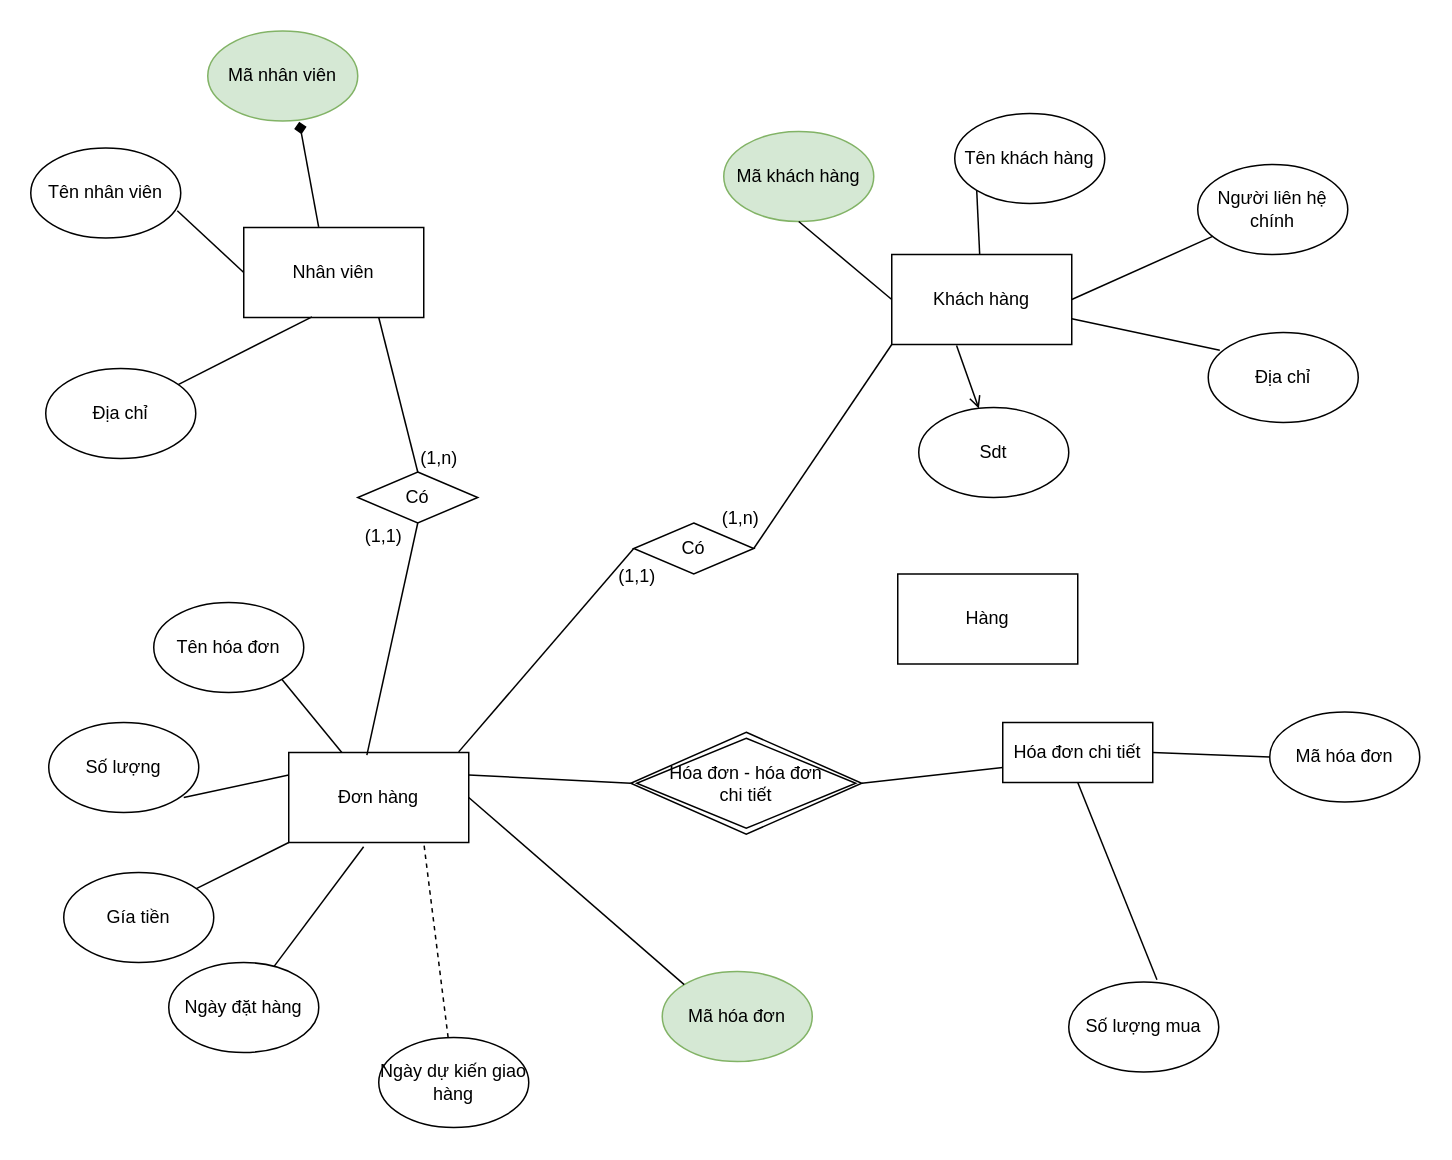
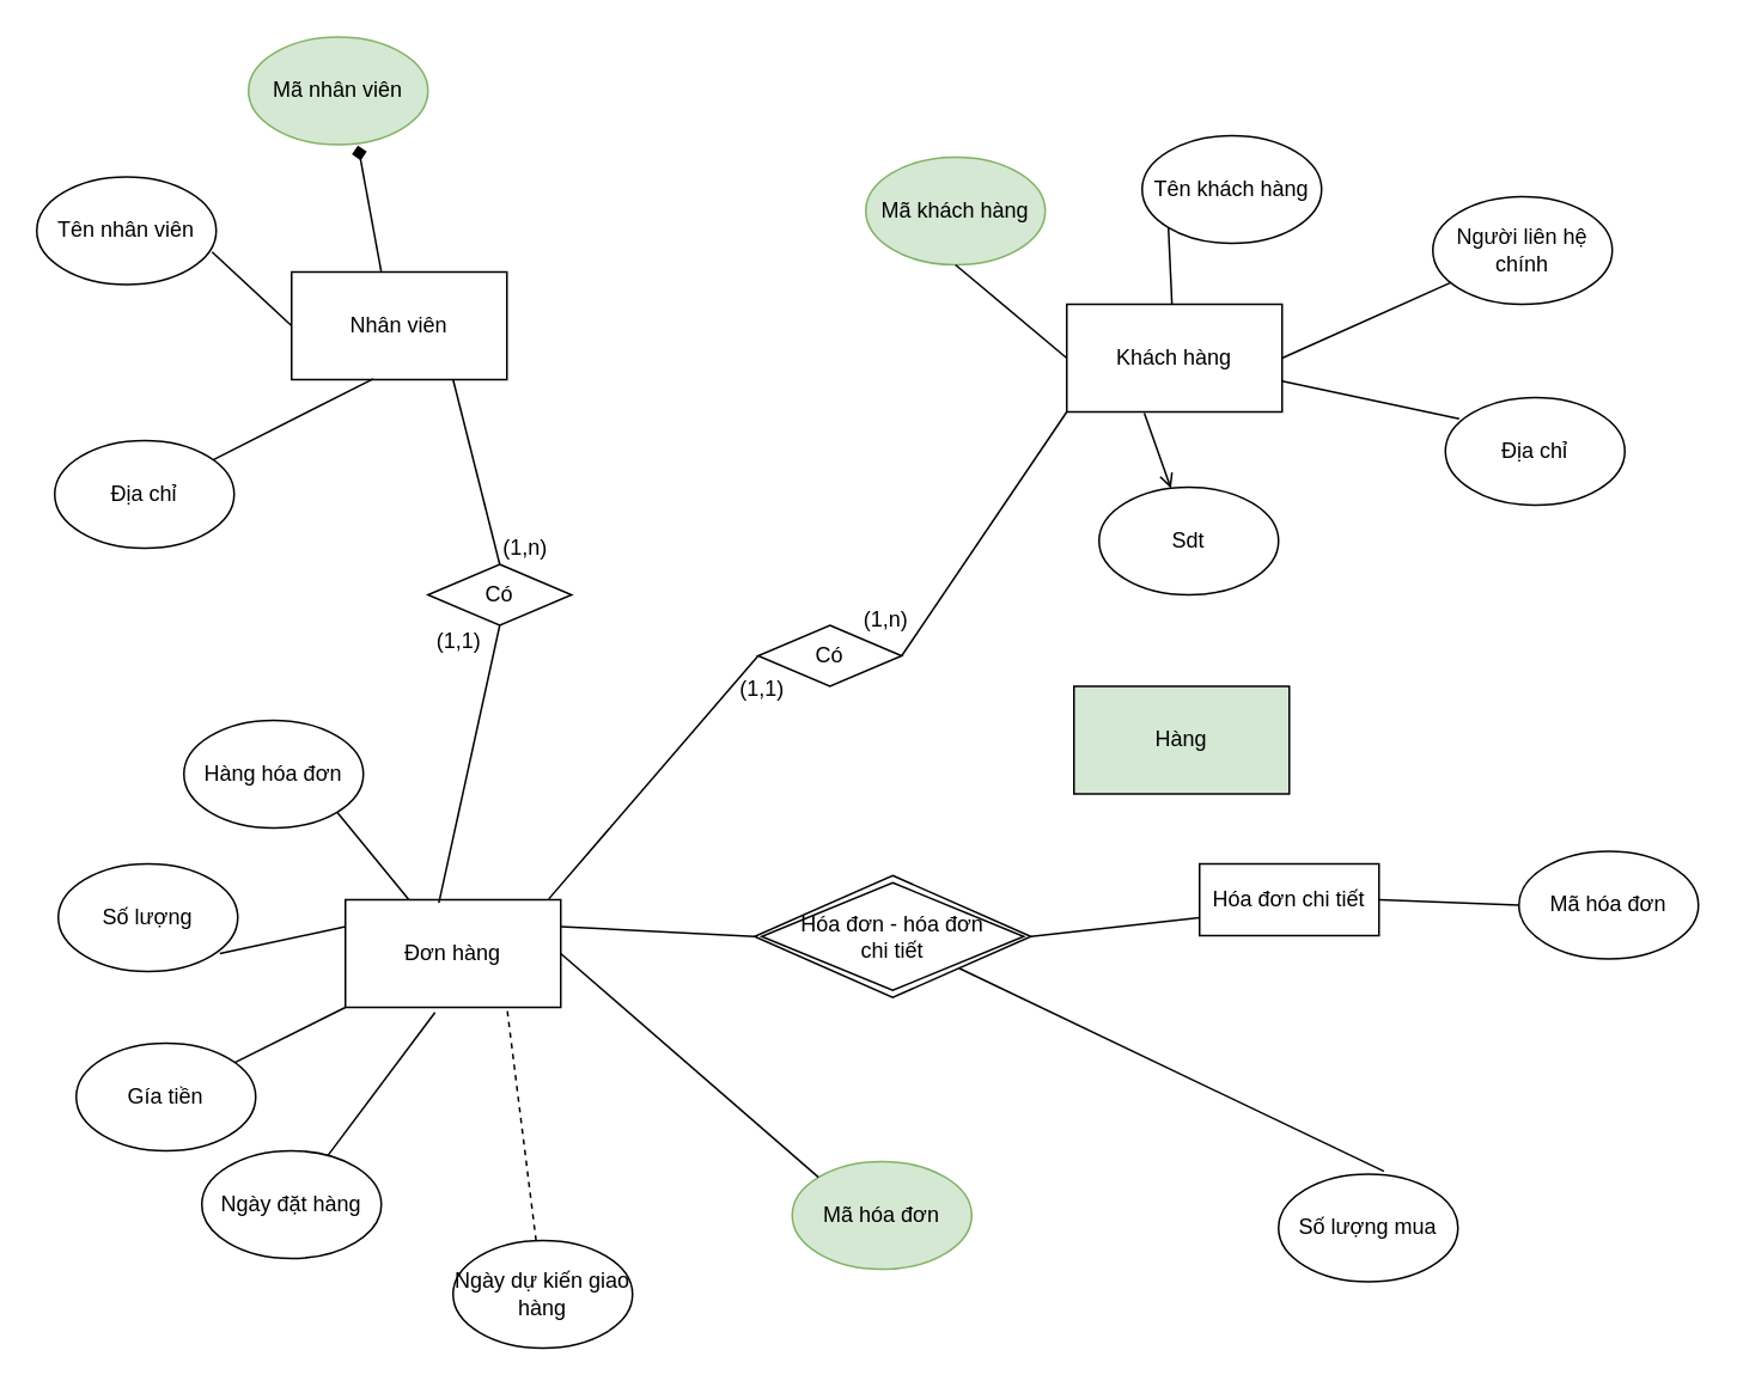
  <mxCell id="0" />
  <mxCell id="1" parent="0" />
  <mxCell id="2" value="Nhân viên" style="rounded=0;whiteSpace=wrap;html=1;" vertex="1" parent="1"><mxGeometry x="162" y="151" width="120" height="60" as="geometry" /></mxCell>
  <mxCell id="3" value="Mã nhân viên" style="ellipse;whiteSpace=wrap;html=1;fillColor=#d5e8d4;strokeColor=#82b366;" vertex="1" parent="1"><mxGeometry x="138" y="20" width="100" height="60" as="geometry" /></mxCell>
  <mxCell id="4" value="Tên nhân viên" style="ellipse;whiteSpace=wrap;html=1;" vertex="1" parent="1"><mxGeometry x="20" y="98" width="100" height="60" as="geometry" /></mxCell>
  <mxCell id="5" value="Địa chỉ" style="ellipse;whiteSpace=wrap;html=1;" vertex="1" parent="1"><mxGeometry x="30" y="245" width="100" height="60" as="geometry" /></mxCell>
  <mxCell id="6" value="Khách hàng" style="rounded=0;whiteSpace=wrap;html=1;" vertex="1" parent="1"><mxGeometry x="594" y="169" width="120" height="60" as="geometry" /></mxCell>
  <mxCell id="7" value="Mã khách hàng" style="ellipse;whiteSpace=wrap;html=1;fillColor=#d5e8d4;strokeColor=#82b366;" vertex="1" parent="1"><mxGeometry x="482" y="87" width="100" height="60" as="geometry" /></mxCell>
  <mxCell id="8" value="Tên khách hàng" style="ellipse;whiteSpace=wrap;html=1;" vertex="1" parent="1"><mxGeometry x="636" y="75" width="100" height="60" as="geometry" /></mxCell>
  <mxCell id="9" value="Người liên hệ chính" style="ellipse;whiteSpace=wrap;html=1;" vertex="1" parent="1"><mxGeometry x="798" y="109" width="100" height="60" as="geometry" /></mxCell>
  <mxCell id="10" value="Địa chỉ" style="ellipse;whiteSpace=wrap;html=1;" vertex="1" parent="1"><mxGeometry x="805" y="221" width="100" height="60" as="geometry" /></mxCell>
  <mxCell id="11" value="Sdt" style="ellipse;whiteSpace=wrap;html=1;" vertex="1" parent="1"><mxGeometry x="612" y="271" width="100" height="60" as="geometry" /></mxCell>
  <mxCell id="12" value="Đơn hàng" style="rounded=0;whiteSpace=wrap;html=1;" vertex="1" parent="1"><mxGeometry x="192" y="501" width="120" height="60" as="geometry" /></mxCell>
  <mxCell id="13" value="Mã hóa đơn" style="ellipse;whiteSpace=wrap;html=1;fillColor=#d5e8d4;strokeColor=#82b366;" vertex="1" parent="1"><mxGeometry x="441" y="647" width="100" height="60" as="geometry" /></mxCell>
- <mxCell id="14" value="Tên hóa đơn" style="ellipse;whiteSpace=wrap;html=1;" vertex="1" parent="1"><mxGeometry x="102" y="401" width="100" height="60" as="geometry" /></mxCell>
+ <mxCell id="14" value="Hàng hóa đơn" style="ellipse;whiteSpace=wrap;html=1;" vertex="1" parent="1"><mxGeometry x="102" y="401" width="100" height="60" as="geometry" /></mxCell>
  <mxCell id="15" value="Số lượng" style="ellipse;whiteSpace=wrap;html=1;" vertex="1" parent="1"><mxGeometry x="32" y="481" width="100" height="60" as="geometry" /></mxCell>
  <mxCell id="16" value="Gía tiền" style="ellipse;whiteSpace=wrap;html=1;" vertex="1" parent="1"><mxGeometry x="42" y="581" width="100" height="60" as="geometry" /></mxCell>
  <mxCell id="17" value="Mã hóa đơn" style="ellipse;whiteSpace=wrap;html=1;" vertex="1" parent="1"><mxGeometry x="846" y="474" width="100" height="60" as="geometry" /></mxCell>
  <mxCell id="18" value="Số lượng mua" style="ellipse;whiteSpace=wrap;html=1;" vertex="1" parent="1"><mxGeometry x="712" y="654" width="100" height="60" as="geometry" /></mxCell>
  <mxCell id="19" value="Ngày đặt hàng" style="ellipse;whiteSpace=wrap;html=1;" vertex="1" parent="1"><mxGeometry x="112" y="641" width="100" height="60" as="geometry" /></mxCell>
  <mxCell id="20" value="Ngày dự kiến giao hàng" style="ellipse;whiteSpace=wrap;html=1;" vertex="1" parent="1"><mxGeometry x="252" y="691" width="100" height="60" as="geometry" /></mxCell>
  <mxCell id="21" value="" style="endArrow=none;html=1;rounded=0;entryX=0.379;entryY=0.993;entryDx=0;entryDy=0;entryPerimeter=0;" edge="1" parent="1" source="5" target="2"><mxGeometry width="50" height="50" relative="1" as="geometry"><mxPoint x="222" y="351" as="sourcePoint" /><mxPoint x="272" y="301" as="targetPoint" /></mxGeometry></mxCell>
  <mxCell id="22" value="" style="endArrow=none;html=1;rounded=0;entryX=0;entryY=0.5;entryDx=0;entryDy=0;exitX=0.977;exitY=0.697;exitDx=0;exitDy=0;exitPerimeter=0;" edge="1" parent="1" source="4" target="2"><mxGeometry width="50" height="50" relative="1" as="geometry"><mxPoint x="131.867" y="286.94" as="sourcePoint" /><mxPoint x="210.76" y="223.88" as="targetPoint" /></mxGeometry></mxCell>
  <mxCell id="23" value="" style="endArrow=diamond;html=1;rounded=0;exitX=0.416;exitY=-0.007;exitDx=0;exitDy=0;exitPerimeter=0;entryX=0.61;entryY=1.008;entryDx=0;entryDy=0;entryPerimeter=0;" edge="1" parent="1" source="2" target="3"><mxGeometry width="50" height="50" relative="1" as="geometry"><mxPoint x="129.7" y="232.82" as="sourcePoint" /><mxPoint x="142" y="111" as="targetPoint" /></mxGeometry></mxCell>
  <mxCell id="24" value="" style="endArrow=none;html=1;rounded=0;entryX=0.5;entryY=1;entryDx=0;entryDy=0;exitX=0;exitY=0.5;exitDx=0;exitDy=0;" edge="1" parent="1" source="6" target="7"><mxGeometry width="50" height="50" relative="1" as="geometry"><mxPoint x="147.941" y="285.354" as="sourcePoint" /><mxPoint x="210.76" y="223.88" as="targetPoint" /></mxGeometry></mxCell>
  <mxCell id="25" value="" style="endArrow=none;html=1;rounded=0;entryX=0;entryY=1;entryDx=0;entryDy=0;" edge="1" parent="1" source="6" target="8"><mxGeometry width="50" height="50" relative="1" as="geometry"><mxPoint x="147.941" y="285.354" as="sourcePoint" /><mxPoint x="210.76" y="223.88" as="targetPoint" /></mxGeometry></mxCell>
  <mxCell id="26" value="" style="endArrow=none;html=1;rounded=0;exitX=1;exitY=0.5;exitDx=0;exitDy=0;" edge="1" parent="1" source="6" target="9"><mxGeometry width="50" height="50" relative="1" as="geometry"><mxPoint x="147.941" y="285.354" as="sourcePoint" /><mxPoint x="210.76" y="223.88" as="targetPoint" /></mxGeometry></mxCell>
  <mxCell id="27" value="" style="endArrow=none;html=1;rounded=0;entryX=0.077;entryY=0.197;entryDx=0;entryDy=0;entryPerimeter=0;" edge="1" parent="1" source="6" target="10"><mxGeometry width="50" height="50" relative="1" as="geometry"><mxPoint x="147.941" y="285.354" as="sourcePoint" /><mxPoint x="210.76" y="223.88" as="targetPoint" /></mxGeometry></mxCell>
  <mxCell id="28" value="" style="endArrow=open;html=1;rounded=0;exitX=0.36;exitY=1.011;exitDx=0;exitDy=0;exitPerimeter=0;" edge="1" parent="1" source="6" target="11"><mxGeometry width="50" height="50" relative="1" as="geometry"><mxPoint x="147.941" y="285.354" as="sourcePoint" /><mxPoint x="210.76" y="223.88" as="targetPoint" /></mxGeometry></mxCell>
  <mxCell id="29" value="" style="endArrow=none;html=1;rounded=0;exitX=0;exitY=0.5;exitDx=0;exitDy=0;entryX=1;entryY=0.5;entryDx=0;entryDy=0;" edge="1" parent="1" source="17" target="51"><mxGeometry width="50" height="50" relative="1" as="geometry"><mxPoint x="485.2" y="231.66" as="sourcePoint" /><mxPoint x="773" y="511" as="targetPoint" /></mxGeometry></mxCell>
- <mxCell id="30" value="" style="endArrow=none;html=1;rounded=0;exitX=0.588;exitY=-0.026;exitDx=0;exitDy=0;exitPerimeter=0;entryX=0.5;entryY=1;entryDx=0;entryDy=0;" edge="1" parent="1" source="18" target="51"><mxGeometry width="50" height="50" relative="1" as="geometry"><mxPoint x="752" y="521" as="sourcePoint" /><mxPoint x="715" y="535.5" as="targetPoint" /></mxGeometry></mxCell>
+ <mxCell id="30" value="" style="endArrow=none;html=1;rounded=0;exitX=0.588;exitY=-0.026;exitDx=0;exitDy=0;exitPerimeter=0;" edge="1" parent="1" source="18" target="47"><mxGeometry width="50" height="50" relative="1" as="geometry"><mxPoint x="752" y="521" as="sourcePoint" /><mxPoint x="715" y="535.5" as="targetPoint" /></mxGeometry></mxCell>
  <mxCell id="31" value="" style="endArrow=none;html=1;rounded=0;exitX=1;exitY=0.5;exitDx=0;exitDy=0;entryX=0;entryY=0;entryDx=0;entryDy=0;" edge="1" parent="1" source="12" target="13"><mxGeometry width="50" height="50" relative="1" as="geometry"><mxPoint x="640.8" y="549.44" as="sourcePoint" /><mxPoint x="451" y="664" as="targetPoint" /></mxGeometry></mxCell>
  <mxCell id="32" value="" style="endArrow=none;html=1;rounded=0;entryX=1;entryY=1;entryDx=0;entryDy=0;" edge="1" parent="1" source="12" target="14"><mxGeometry width="50" height="50" relative="1" as="geometry"><mxPoint x="192" y="501" as="sourcePoint" /><mxPoint x="242" y="451" as="targetPoint" /></mxGeometry></mxCell>
  <mxCell id="33" value="" style="endArrow=none;html=1;rounded=0;entryX=0;entryY=0.25;entryDx=0;entryDy=0;" edge="1" parent="1" target="12"><mxGeometry width="50" height="50" relative="1" as="geometry"><mxPoint x="122" y="531" as="sourcePoint" /><mxPoint x="192" y="511" as="targetPoint" /></mxGeometry></mxCell>
  <mxCell id="34" value="" style="endArrow=none;html=1;rounded=0;entryX=0;entryY=1;entryDx=0;entryDy=0;" edge="1" parent="1" source="16" target="12"><mxGeometry width="50" height="50" relative="1" as="geometry"><mxPoint x="132" y="621" as="sourcePoint" /><mxPoint x="182" y="571" as="targetPoint" /></mxGeometry></mxCell>
  <mxCell id="35" value="" style="endArrow=none;html=1;rounded=0;entryX=0.416;entryY=1.048;entryDx=0;entryDy=0;entryPerimeter=0;" edge="1" parent="1" source="19" target="12"><mxGeometry width="50" height="50" relative="1" as="geometry"><mxPoint x="202" y="621" as="sourcePoint" /><mxPoint x="252" y="571" as="targetPoint" /></mxGeometry></mxCell>
  <mxCell id="36" value="" style="endArrow=none;html=1;rounded=0;entryX=0.75;entryY=1;entryDx=0;entryDy=0;dashed=1;" edge="1" parent="1" source="20" target="12"><mxGeometry width="50" height="50" relative="1" as="geometry"><mxPoint x="322" y="631" as="sourcePoint" /><mxPoint x="372" y="581" as="targetPoint" /></mxGeometry></mxCell>
  <mxCell id="37" value="Có" style="rhombus;whiteSpace=wrap;html=1;" vertex="1" parent="1"><mxGeometry x="422" y="348" width="80" height="34" as="geometry" /></mxCell>
  <mxCell id="38" value="" style="endArrow=none;html=1;rounded=0;exitX=1;exitY=0.5;exitDx=0;exitDy=0;entryX=0;entryY=1;entryDx=0;entryDy=0;" edge="1" parent="1" source="37" target="6"><mxGeometry width="50" height="50" relative="1" as="geometry"><mxPoint x="587" y="269" as="sourcePoint" /><mxPoint x="637" y="219" as="targetPoint" /></mxGeometry></mxCell>
  <mxCell id="39" value="" style="endArrow=none;html=1;rounded=0;exitX=0.944;exitY=-0.007;exitDx=0;exitDy=0;entryX=0;entryY=0.5;entryDx=0;entryDy=0;exitPerimeter=0;" edge="1" parent="1" source="12" target="37"><mxGeometry width="50" height="50" relative="1" as="geometry"><mxPoint x="522" y="358" as="sourcePoint" /><mxPoint x="604" y="239" as="targetPoint" /></mxGeometry></mxCell>
  <mxCell id="40" value="(1,1)" style="text;html=1;align=center;verticalAlign=middle;resizable=0;points=[];autosize=1;strokeColor=none;fillColor=none;" vertex="1" parent="1"><mxGeometry x="407" y="375" width="34" height="18" as="geometry" /></mxCell>
  <mxCell id="41" value="(1,n)" style="text;html=1;align=center;verticalAlign=middle;resizable=0;points=[];autosize=1;strokeColor=none;fillColor=none;" vertex="1" parent="1"><mxGeometry x="476" y="336" width="34" height="18" as="geometry" /></mxCell>
  <mxCell id="42" value="Có" style="rhombus;whiteSpace=wrap;html=1;" vertex="1" parent="1"><mxGeometry x="238" y="314" width="80" height="34" as="geometry" /></mxCell>
  <mxCell id="43" value="" style="endArrow=none;html=1;rounded=0;entryX=0.434;entryY=0.03;entryDx=0;entryDy=0;entryPerimeter=0;exitX=0.5;exitY=1;exitDx=0;exitDy=0;" edge="1" parent="1" source="42" target="12"><mxGeometry width="50" height="50" relative="1" as="geometry"><mxPoint x="272" y="387" as="sourcePoint" /><mxPoint x="322" y="337" as="targetPoint" /></mxGeometry></mxCell>
  <mxCell id="44" value="" style="endArrow=none;html=1;rounded=0;entryX=0.75;entryY=1;entryDx=0;entryDy=0;exitX=0.5;exitY=0;exitDx=0;exitDy=0;" edge="1" parent="1" source="42" target="2"><mxGeometry width="50" height="50" relative="1" as="geometry"><mxPoint x="319" y="310" as="sourcePoint" /><mxPoint x="369" y="260" as="targetPoint" /></mxGeometry></mxCell>
  <mxCell id="45" value="(1,1)" style="text;html=1;align=center;verticalAlign=middle;resizable=0;points=[];autosize=1;strokeColor=none;fillColor=none;" vertex="1" parent="1"><mxGeometry x="238" y="348" width="34" height="18" as="geometry" /></mxCell>
  <mxCell id="46" value="(1,n)" style="text;html=1;align=center;verticalAlign=middle;resizable=0;points=[];autosize=1;strokeColor=none;fillColor=none;" vertex="1" parent="1"><mxGeometry x="275" y="296" width="34" height="18" as="geometry" /></mxCell>
  <mxCell id="47" value="Hóa đơn - hóa đơn&lt;br&gt;chi tiết" style="shape=rhombus;double=1;perimeter=rhombusPerimeter;whiteSpace=wrap;html=1;align=center;" vertex="1" parent="1"><mxGeometry x="420" y="487.5" width="154" height="68" as="geometry" /></mxCell>
  <mxCell id="48" value="" style="endArrow=none;html=1;rounded=0;entryX=0;entryY=0.5;entryDx=0;entryDy=0;exitX=1;exitY=0.25;exitDx=0;exitDy=0;" edge="1" parent="1" source="12" target="47"><mxGeometry width="50" height="50" relative="1" as="geometry"><mxPoint x="354" y="566" as="sourcePoint" /><mxPoint x="404" y="516" as="targetPoint" /></mxGeometry></mxCell>
  <mxCell id="49" value="" style="endArrow=none;html=1;rounded=0;exitX=1;exitY=0.5;exitDx=0;exitDy=0;entryX=0;entryY=0.75;entryDx=0;entryDy=0;" edge="1" parent="1" source="47" target="51"><mxGeometry width="50" height="50" relative="1" as="geometry"><mxPoint x="558" y="501" as="sourcePoint" /><mxPoint x="655" y="508" as="targetPoint" /></mxGeometry></mxCell>
- <mxCell id="50" value="Hàng" style="rounded=0;whiteSpace=wrap;html=1;" vertex="1" parent="1"><mxGeometry x="598" y="382" width="120" height="60" as="geometry" /></mxCell>
+ <mxCell id="50" value="Hàng" style="rounded=0;whiteSpace=wrap;html=1;fillColor=#d5e8d4;" vertex="1" parent="1"><mxGeometry x="598" y="382" width="120" height="60" as="geometry" /></mxCell>
  <mxCell id="51" value="Hóa đơn chi tiết" style="rounded=0;whiteSpace=wrap;html=1;" vertex="1" parent="1"><mxGeometry x="668" y="481" width="100" height="40" as="geometry" /></mxCell>
